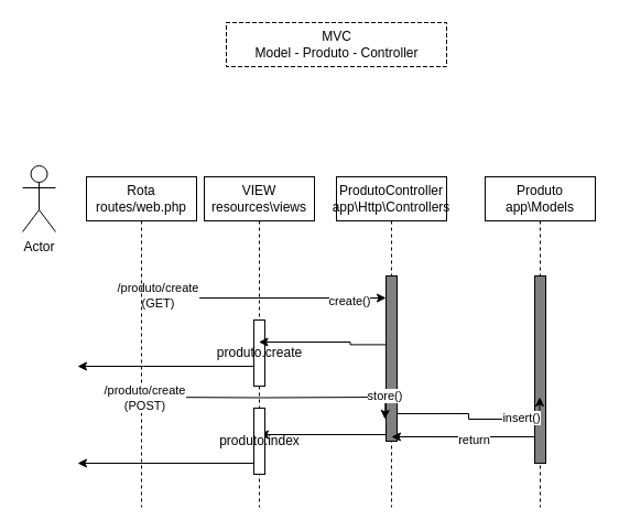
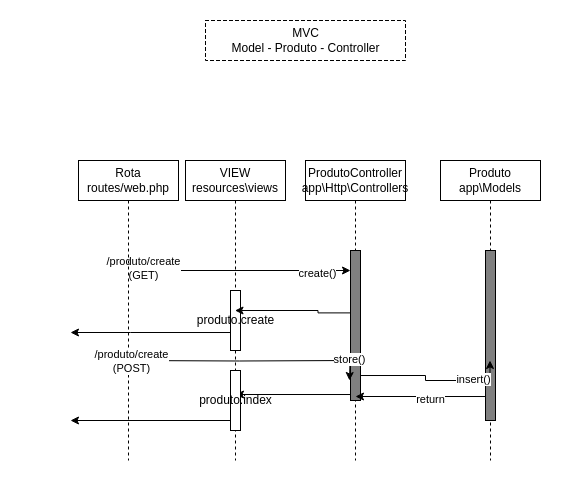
  <mxCell id="0" />
  <mxCell id="1" parent="0" />
  <mxCell id="2" value="MVC&lt;br&gt;Model - Produto - Controller" style="shape=partialRectangle;html=1;top=1;align=center;dashed=1;" parent="1" vertex="1"><mxGeometry x="205" y="20" width="200" height="40" as="geometry" /></mxCell>
  <mxCell id="3" value="ProdutoController&lt;br&gt;app\Http\Controllers" style="shape=umlLifeline;perimeter=lifelinePerimeter;whiteSpace=wrap;html=1;container=1;collapsible=0;recursiveResize=0;outlineConnect=0;align=center;" parent="1" vertex="1"><mxGeometry x="305" y="160" width="100" height="300" as="geometry" /></mxCell>
  <mxCell id="4" value="" style="html=1;points=[];perimeter=orthogonalPerimeter;fillColor=#808080;" parent="3" vertex="1"><mxGeometry x="45" y="90" width="10" height="150" as="geometry" /></mxCell>
  <mxCell id="5" value="VIEW&lt;br&gt;resources\views" style="shape=umlLifeline;perimeter=lifelinePerimeter;whiteSpace=wrap;html=1;container=1;collapsible=0;recursiveResize=0;outlineConnect=0;align=center;" parent="1" vertex="1"><mxGeometry x="185" y="160" width="100" height="300" as="geometry" /></mxCell>
  <mxCell id="6" value="produto.create" style="html=1;points=[];perimeter=orthogonalPerimeter;" parent="5" vertex="1"><mxGeometry x="45" y="130" width="10" height="60" as="geometry" /></mxCell>
  <mxCell id="7" value="Produto&lt;br&gt;app\Models" style="shape=umlLifeline;perimeter=lifelinePerimeter;whiteSpace=wrap;html=1;container=1;collapsible=0;recursiveResize=0;outlineConnect=0;align=center;" parent="1" vertex="1"><mxGeometry x="440" y="160" width="100" height="300" as="geometry" /></mxCell>
  <mxCell id="8" value="" style="html=1;points=[];perimeter=orthogonalPerimeter;fillColor=#808080;" parent="7" vertex="1"><mxGeometry x="45" y="90" width="10" height="170" as="geometry" /></mxCell>
  <mxCell id="9" style="edgeStyle=orthogonalEdgeStyle;rounded=0;orthogonalLoop=1;jettySize=auto;html=1;" parent="1" edge="1"><mxGeometry relative="1" as="geometry"><mxPoint x="129.81" y="270" as="sourcePoint" /><mxPoint x="350" y="270" as="targetPoint" /><Array as="points" /></mxGeometry></mxCell>
  <mxCell id="10" value="create()" style="edgeLabel;html=1;align=center;verticalAlign=middle;resizable=0;points=[];" parent="9" vertex="1" connectable="0"><mxGeometry x="0.699" y="-2" relative="1" as="geometry"><mxPoint as="offset" /></mxGeometry></mxCell>
  <mxCell id="11" value="Text" style="edgeLabel;html=1;align=center;verticalAlign=middle;resizable=0;points=[];" vertex="1" connectable="0" parent="9"><mxGeometry x="-0.842" y="1" relative="1" as="geometry"><mxPoint as="offset" /></mxGeometry></mxCell>
  <mxCell id="12" value="/produto/create&lt;br&gt;(GET)" style="edgeLabel;html=1;align=center;verticalAlign=middle;resizable=0;points=[];" vertex="1" connectable="0" parent="9"><mxGeometry x="-0.879" y="3" relative="1" as="geometry"><mxPoint as="offset" /></mxGeometry></mxCell>
  <mxCell id="13" style="edgeStyle=orthogonalEdgeStyle;rounded=0;orthogonalLoop=1;jettySize=auto;html=1;" edge="1" parent="1"><mxGeometry relative="1" as="geometry"><mxPoint x="127.5" y="360" as="sourcePoint" /><mxPoint x="349" y="380" as="targetPoint" /></mxGeometry></mxCell>
  <mxCell id="14" value="store()" style="edgeLabel;html=1;align=center;verticalAlign=middle;resizable=0;points=[];" vertex="1" connectable="0" parent="13"><mxGeometry x="0.833" y="2" relative="1" as="geometry"><mxPoint as="offset" /></mxGeometry></mxCell>
  <mxCell id="15" value="Rota&lt;br&gt;routes/web.php" style="shape=umlLifeline;perimeter=lifelinePerimeter;whiteSpace=wrap;html=1;container=1;collapsible=0;recursiveResize=0;outlineConnect=0;align=center;" parent="1" vertex="1"><mxGeometry x="78" y="160" width="100" height="300" as="geometry" /></mxCell>
- <mxCell id="16" value="Actor" style="shape=umlActor;verticalLabelPosition=bottom;verticalAlign=top;html=1;" parent="1" vertex="1"><mxGeometry x="20" y="150" width="30" height="60" as="geometry" /></mxCell>
  <mxCell id="17" style="edgeStyle=orthogonalEdgeStyle;rounded=0;orthogonalLoop=1;jettySize=auto;html=1;" parent="1" edge="1"><mxGeometry relative="1" as="geometry"><mxPoint x="230" y="332.034" as="sourcePoint" /><mxPoint x="70" y="332" as="targetPoint" /><Array as="points"><mxPoint x="130" y="332" /></Array></mxGeometry></mxCell>
  <mxCell id="18" style="edgeStyle=orthogonalEdgeStyle;rounded=0;orthogonalLoop=1;jettySize=auto;html=1;exitX=0.001;exitY=0.416;exitDx=0;exitDy=0;exitPerimeter=0;" parent="1" source="4" target="5" edge="1"><mxGeometry relative="1" as="geometry" /></mxCell>
  <mxCell id="19" value="/produto/create&lt;br&gt;(POST)" style="edgeLabel;html=1;align=center;verticalAlign=middle;resizable=0;points=[];" vertex="1" connectable="0" parent="1"><mxGeometry x="130" y="360" as="geometry" /></mxCell>
  <mxCell id="20" style="edgeStyle=orthogonalEdgeStyle;rounded=0;orthogonalLoop=1;jettySize=auto;html=1;" edge="1" parent="1"><mxGeometry relative="1" as="geometry"><mxPoint x="360" y="375.029" as="sourcePoint" /><mxPoint x="489.5" y="360" as="targetPoint" /><Array as="points"><mxPoint x="425" y="375" /><mxPoint x="425" y="380" /><mxPoint x="490" y="380" /></Array></mxGeometry></mxCell>
  <mxCell id="21" value="insert()" style="edgeLabel;html=1;align=center;verticalAlign=middle;resizable=0;points=[];" vertex="1" connectable="0" parent="20"><mxGeometry x="0.522" y="2" relative="1" as="geometry"><mxPoint as="offset" /></mxGeometry></mxCell>
  <mxCell id="22" style="edgeStyle=orthogonalEdgeStyle;rounded=0;orthogonalLoop=1;jettySize=auto;html=1;" edge="1" parent="1"><mxGeometry relative="1" as="geometry"><mxPoint x="485" y="396.029" as="sourcePoint" /><mxPoint x="355" y="396" as="targetPoint" /></mxGeometry></mxCell>
  <mxCell id="23" value="return" style="edgeLabel;html=1;align=center;verticalAlign=middle;resizable=0;points=[];" vertex="1" connectable="0" parent="22"><mxGeometry x="-0.158" y="2" relative="1" as="geometry"><mxPoint as="offset" /></mxGeometry></mxCell>
  <mxCell id="24" style="edgeStyle=orthogonalEdgeStyle;rounded=0;orthogonalLoop=1;jettySize=auto;html=1;" edge="1" parent="1"><mxGeometry relative="1" as="geometry"><mxPoint x="350" y="394.029" as="sourcePoint" /><mxPoint x="235" y="394" as="targetPoint" /></mxGeometry></mxCell>
  <mxCell id="25" style="edgeStyle=orthogonalEdgeStyle;rounded=0;orthogonalLoop=1;jettySize=auto;html=1;" edge="1" parent="1"><mxGeometry relative="1" as="geometry"><mxPoint x="70" y="420" as="targetPoint" /><mxPoint x="230" y="420" as="sourcePoint" /></mxGeometry></mxCell>
  <mxCell id="26" value="produto.index" style="html=1;points=[];perimeter=orthogonalPerimeter;" vertex="1" parent="1"><mxGeometry x="230" y="370" width="10" height="60" as="geometry" /></mxCell>
